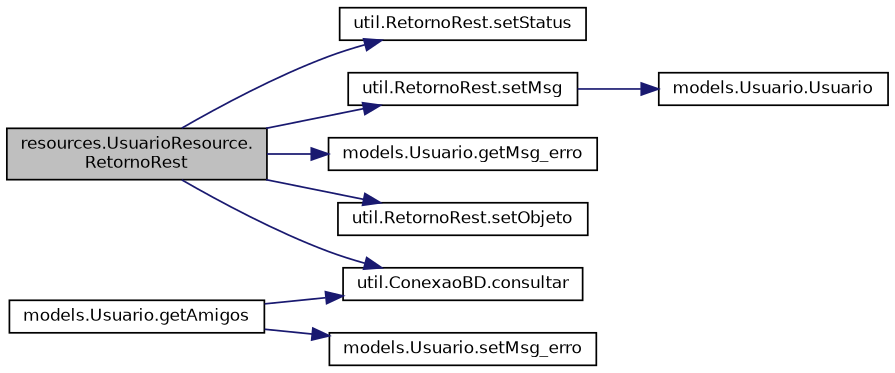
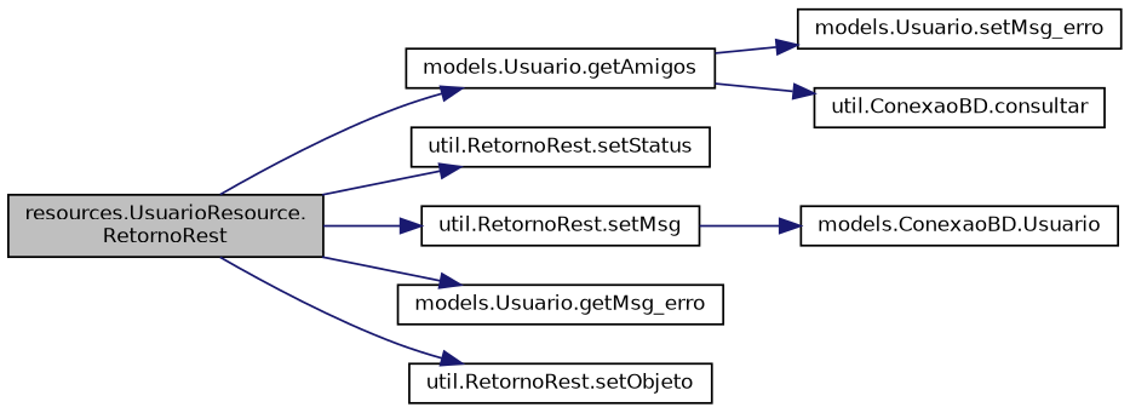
  digraph {
    rankdir=LR
    node [color=black fillcolor=white fontname=Helvetica fontsize=10 shape=record style=filled]
    edge [color=midnightblue fontname=Helvetica fontsize=10 labelfontname=Helvetica labelfontsize=10 style=solid]
    n1 [fillcolor=grey75 fontcolor=black height=0.2 label="resources.UsuarioResource.\lRetornoRest" width=0.4]
    n2 [height=0.2 label="models.Usuario.getAmigos" width=0.4]
    n3 [height=0.2 label="util.RetornoRest.setStatus" width=0.4]
    n4 [height=0.2 label="util.RetornoRest.setMsg" width=0.4]
    n5 [height=0.2 label="models.Usuario.getMsg_erro" width=0.4]
    n6 [height=0.2 label="util.RetornoRest.setObjeto" width=0.4]
    n7 [height=0.2 label="models.Usuario.setMsg_erro" width=0.4]
    n8 [height=0.2 label="util.ConexaoBD.consultar" width=0.4]
-   n9 [height=0.2 label="models.Usuario.Usuario" width=0.4]
-   n1 -> n8
+   n9 [height=0.2 label="models.ConexaoBD.Usuario" width=0.4]
+   n1 -> n2
    n1 -> n3
    n1 -> n4
    n1 -> n5
    n1 -> n6
    n2 -> n7
    n2 -> n8
    n4 -> n9
  }
